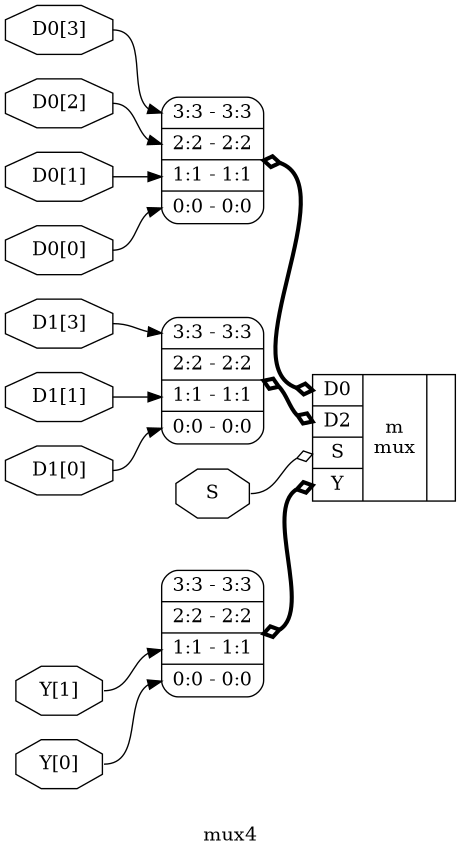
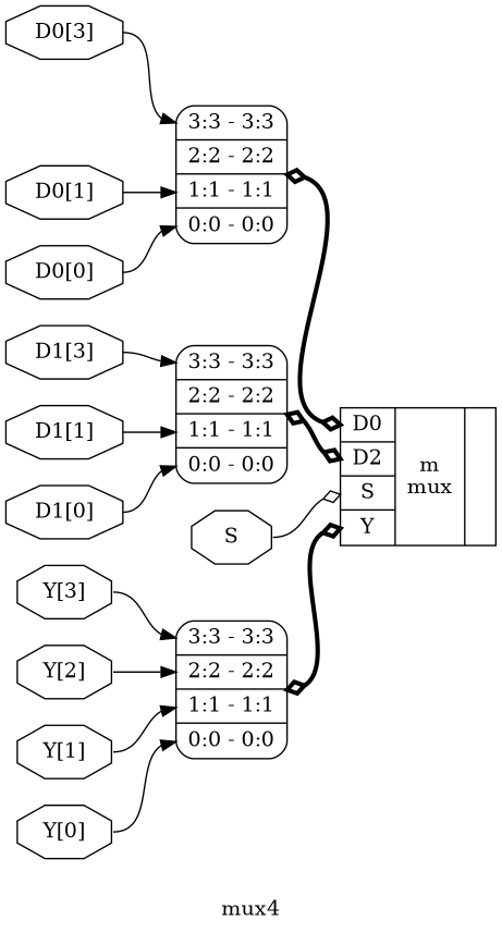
  digraph {
    label=mux4
    rankdir=LR
    remincross=true
    node [color=black fontcolor=black shape=octagon]
    edge [color=black headport="s0:w" tailport=e]
    n1 [label="D0[0]"]
    n2 [label="<s3> 3:3 - 3:3 |<s2> 2:2 - 2:2 |<s1> 1:1 - 1:1 |<s0> 0:0 - 0:0 " shape=record style=rounded color="" fontcolor=""]
    n3 [label="{{<p14> D0|<p15> D2|<p9> S|<p16> Y}|m\nmux|{}}" shape=record color="" fontcolor=""]
    n4 [label="D0[1]"]
-   n5 [label="D0[2]"]
    n6 [label="D0[3]"]
    n7 [label="D1[0]"]
    n8 [label="<s3> 3:3 - 3:3 |<s2> 2:2 - 2:2 |<s1> 1:1 - 1:1 |<s0> 0:0 - 0:0 " shape=record style=rounded color="" fontcolor=""]
    n9 [label="D1[1]"]
    n10 [label="D1[3]"]
    n11 [label=S]
    n12 [label="Y[0]"]
    n13 [label="<s3> 3:3 - 3:3 |<s2> 2:2 - 2:2 |<s1> 1:1 - 1:1 |<s0> 0:0 - 0:0 " shape=record style=rounded color="" fontcolor=""]
    n14 [label="Y[1]"]
+   n15 [label="Y[2]"]
+   n16 [label="Y[3]"]
    n1 -> n2
    n2 -> n3 [arrowhead=odiamond arrowtail=odiamond dir=both headport="p14:w" style="setlinewidth(3)"]
    n4 -> n2 [headport="s1:w"]
-   n5 -> n2 [headport="s2:w"]
    n6 -> n2 [headport="s3:w"]
    n7 -> n8
    n8 -> n3 [arrowhead=odiamond arrowtail=odiamond dir=both headport="p15:w" style="setlinewidth(3)"]
    n9 -> n8 [headport="s1:w"]
    n10 -> n8 [headport="s3:w"]
    n11 -> n3 [arrowhead=odiamond headport="p9:w"]
    n12 -> n13
    n13 -> n3 [arrowhead=odiamond arrowtail=odiamond dir=both headport="p16:w" style="setlinewidth(3)"]
    n14 -> n13 [headport="s1:w"]
+   n15 -> n13 [headport="s2:w"]
+   n16 -> n13 [headport="s3:w"]
  }
